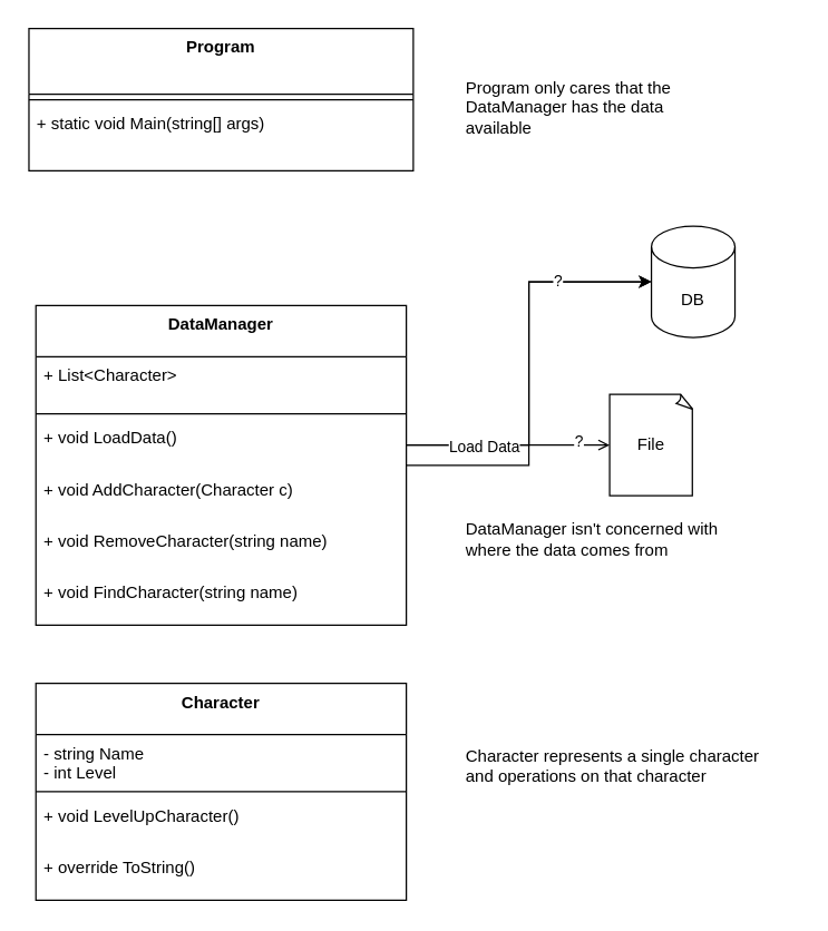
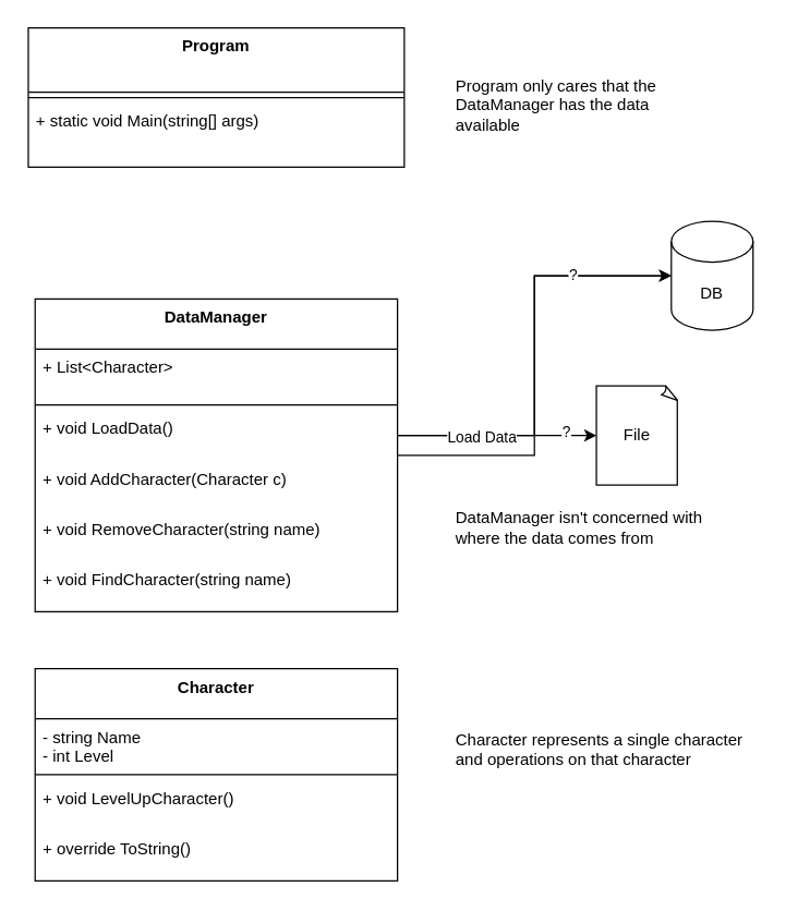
  <mxCell id="0" />
  <mxCell id="1" parent="0" />
  <mxCell id="2" value="Program" style="swimlane;fontStyle=1;align=center;verticalAlign=top;childLayout=stackLayout;horizontal=1;startSize=47.2;horizontalStack=0;resizeParent=1;resizeParentMax=0;resizeLast=0;collapsible=0;marginBottom=0;" parent="1" vertex="1"><mxGeometry x="20" y="20" width="276" height="102.2" as="geometry" /></mxCell>
  <mxCell id="3" style="line;strokeWidth=1;fillColor=none;align=left;verticalAlign=middle;spacingTop=-1;spacingLeft=3;spacingRight=3;rotatable=0;labelPosition=right;points=[];portConstraint=eastwest;strokeColor=inherit;" parent="2" vertex="1"><mxGeometry y="47.2" width="276" height="8" as="geometry" /></mxCell>
  <mxCell id="4" value="+ static void Main(string[] args)" style="text;strokeColor=none;fillColor=none;align=left;verticalAlign=top;spacingLeft=4;spacingRight=4;overflow=hidden;rotatable=0;points=[[0,0.5],[1,0.5]];portConstraint=eastwest;" parent="2" vertex="1"><mxGeometry y="55.2" width="276" height="47" as="geometry" /></mxCell>
  <mxCell id="5" value="" style="edgeStyle=orthogonalEdgeStyle;rounded=0;orthogonalLoop=1;jettySize=auto;html=1;" edge="1" parent="1" source="6" target="18"><mxGeometry relative="1" as="geometry" /></mxCell>
  <mxCell id="6" value="DataManager" style="swimlane;fontStyle=1;align=center;verticalAlign=top;childLayout=stackLayout;horizontal=1;startSize=36.8;horizontalStack=0;resizeParent=1;resizeParentMax=0;resizeLast=0;collapsible=0;marginBottom=0;" parent="1" vertex="1"><mxGeometry x="25" y="219" width="266" height="229.8" as="geometry" /></mxCell>
  <mxCell id="7" value="+ List&lt;Character&gt;" style="text;strokeColor=none;fillColor=none;align=left;verticalAlign=top;spacingLeft=4;spacingRight=4;overflow=hidden;rotatable=0;points=[[0,0.5],[1,0.5]];portConstraint=eastwest;" parent="6" vertex="1"><mxGeometry y="36.8" width="266" height="37" as="geometry" /></mxCell>
  <mxCell id="8" style="line;strokeWidth=1;fillColor=none;align=left;verticalAlign=middle;spacingTop=-1;spacingLeft=3;spacingRight=3;rotatable=0;labelPosition=right;points=[];portConstraint=eastwest;strokeColor=inherit;" parent="6" vertex="1"><mxGeometry y="73.8" width="266" height="8" as="geometry" /></mxCell>
  <mxCell id="9" value="+ void LoadData()" style="text;strokeColor=none;fillColor=none;align=left;verticalAlign=top;spacingLeft=4;spacingRight=4;overflow=hidden;rotatable=0;points=[[0,0.5],[1,0.5]];portConstraint=eastwest;" parent="6" vertex="1"><mxGeometry y="81.8" width="266" height="37" as="geometry" /></mxCell>
  <mxCell id="10" value="+ void AddCharacter(Character c)" style="text;strokeColor=none;fillColor=none;align=left;verticalAlign=top;spacingLeft=4;spacingRight=4;overflow=hidden;rotatable=0;points=[[0,0.5],[1,0.5]];portConstraint=eastwest;" vertex="1" parent="6"><mxGeometry y="118.8" width="266" height="37" as="geometry" /></mxCell>
  <mxCell id="11" value="+ void RemoveCharacter(string name)" style="text;strokeColor=none;fillColor=none;align=left;verticalAlign=top;spacingLeft=4;spacingRight=4;overflow=hidden;rotatable=0;points=[[0,0.5],[1,0.5]];portConstraint=eastwest;" parent="6" vertex="1"><mxGeometry y="155.8" width="266" height="37" as="geometry" /></mxCell>
  <mxCell id="12" value="+ void FindCharacter(string name)" style="text;strokeColor=none;fillColor=none;align=left;verticalAlign=top;spacingLeft=4;spacingRight=4;overflow=hidden;rotatable=0;points=[[0,0.5],[1,0.5]];portConstraint=eastwest;" vertex="1" parent="6"><mxGeometry y="192.8" width="266" height="37" as="geometry" /></mxCell>
  <mxCell id="13" value="Character" style="swimlane;fontStyle=1;align=center;verticalAlign=top;childLayout=stackLayout;horizontal=1;startSize=36.8;horizontalStack=0;resizeParent=1;resizeParentMax=0;resizeLast=0;collapsible=0;marginBottom=0;" vertex="1" parent="1"><mxGeometry x="25" y="490.6" width="266" height="155.8" as="geometry" /></mxCell>
  <mxCell id="14" value="- string Name&#10;- int Level" style="text;strokeColor=none;fillColor=none;align=left;verticalAlign=top;spacingLeft=4;spacingRight=4;overflow=hidden;rotatable=0;points=[[0,0.5],[1,0.5]];portConstraint=eastwest;" vertex="1" parent="13"><mxGeometry y="36.8" width="266" height="37" as="geometry" /></mxCell>
  <mxCell id="15" style="line;strokeWidth=1;fillColor=none;align=left;verticalAlign=middle;spacingTop=-1;spacingLeft=3;spacingRight=3;rotatable=0;labelPosition=right;points=[];portConstraint=eastwest;strokeColor=inherit;" vertex="1" parent="13"><mxGeometry y="73.8" width="266" height="8" as="geometry" /></mxCell>
  <mxCell id="16" value="+ void LevelUpCharacter()" style="text;strokeColor=none;fillColor=none;align=left;verticalAlign=top;spacingLeft=4;spacingRight=4;overflow=hidden;rotatable=0;points=[[0,0.5],[1,0.5]];portConstraint=eastwest;" vertex="1" parent="13"><mxGeometry y="81.8" width="266" height="37" as="geometry" /></mxCell>
  <mxCell id="17" value="+ override ToString()" style="text;strokeColor=none;fillColor=none;align=left;verticalAlign=top;spacingLeft=4;spacingRight=4;overflow=hidden;rotatable=0;points=[[0,0.5],[1,0.5]];portConstraint=eastwest;" vertex="1" parent="13"><mxGeometry y="118.8" width="266" height="37" as="geometry" /></mxCell>
- <mxCell id="18" value="DB" style="shape=cylinder3;whiteSpace=wrap;html=1;boundedLbl=1;backgroundOutline=1;size=15;" vertex="1" parent="1"><mxGeometry x="467" y="162" width="60" height="80" as="geometry" /></mxCell>
+ <mxCell id="18" value="DB" style="shape=cylinder3;whiteSpace=wrap;html=1;boundedLbl=1;backgroundOutline=1;size=15;" vertex="1" parent="1"><mxGeometry x="492" y="162" width="60" height="80" as="geometry" /></mxCell>
  <mxCell id="19" value="File" style="whiteSpace=wrap;html=1;shape=mxgraph.basic.document" vertex="1" parent="1"><mxGeometry x="437" y="282.8" width="60" height="73" as="geometry" /></mxCell>
- <mxCell id="20" style="edgeStyle=orthogonalEdgeStyle;rounded=0;orthogonalLoop=1;jettySize=auto;html=1;entryX=0;entryY=0.5;entryDx=0;entryDy=0;entryPerimeter=0;exitX=1;exitY=0.5;exitDx=0;exitDy=0;endArrow=open;" edge="1" parent="1" source="9" target="19"><mxGeometry relative="1" as="geometry" /></mxCell>
+ <mxCell id="20" style="edgeStyle=orthogonalEdgeStyle;rounded=0;orthogonalLoop=1;jettySize=auto;html=1;entryX=0;entryY=0.5;entryDx=0;entryDy=0;entryPerimeter=0;exitX=1;exitY=0.5;exitDx=0;exitDy=0;" edge="1" parent="1" source="9" target="19"><mxGeometry relative="1" as="geometry" /></mxCell>
  <mxCell id="21" value="?" style="edgeLabel;html=1;align=center;verticalAlign=middle;resizable=0;points=[];" vertex="1" connectable="0" parent="20"><mxGeometry x="0.681" y="3" relative="1" as="geometry"><mxPoint as="offset" /></mxGeometry></mxCell>
  <mxCell id="22" style="edgeStyle=orthogonalEdgeStyle;rounded=0;orthogonalLoop=1;jettySize=auto;html=1;exitX=1;exitY=0.5;exitDx=0;exitDy=0;entryX=0;entryY=0.5;entryDx=0;entryDy=0;entryPerimeter=0;" edge="1" parent="1" source="9" target="18"><mxGeometry relative="1" as="geometry" /></mxCell>
  <mxCell id="23" value="Load Data" style="edgeLabel;html=1;align=center;verticalAlign=middle;resizable=0;points=[];" vertex="1" connectable="0" parent="22"><mxGeometry x="-0.496" y="-1" relative="1" as="geometry"><mxPoint x="-19" as="offset" /></mxGeometry></mxCell>
  <mxCell id="24" value="?" style="edgeLabel;html=1;align=center;verticalAlign=middle;resizable=0;points=[];" vertex="1" connectable="0" parent="22"><mxGeometry x="0.543" y="1" relative="1" as="geometry"><mxPoint as="offset" /></mxGeometry></mxCell>
  <mxCell id="25" value="DataManager isn't concerned with&amp;nbsp;&lt;div&gt;where the data comes from&lt;/div&gt;" style="text;html=1;align=left;verticalAlign=middle;resizable=0;points=[];autosize=1;strokeColor=none;fillColor=none;" vertex="1" parent="1"><mxGeometry x="332" y="367" width="210" height="40" as="geometry" /></mxCell>
  <mxCell id="26" value="Program only cares that the DataManager has the data available" style="text;html=1;align=left;verticalAlign=middle;whiteSpace=wrap;rounded=0;" vertex="1" parent="1"><mxGeometry x="332" y="62" width="170" height="30" as="geometry" /></mxCell>
  <mxCell id="27" value="Character represents a single character&amp;nbsp;&lt;div&gt;and operations on that character&lt;/div&gt;" style="text;html=1;align=left;verticalAlign=middle;resizable=0;points=[];autosize=1;strokeColor=none;fillColor=none;" vertex="1" parent="1"><mxGeometry x="332" y="530" width="240" height="40" as="geometry" /></mxCell>
